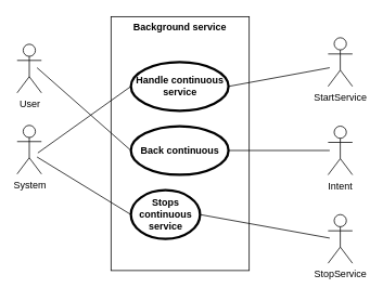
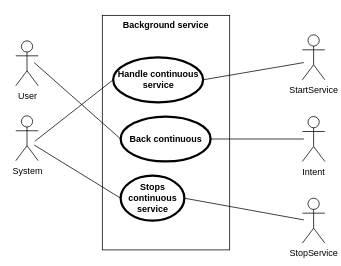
  <mxCell id="0" />
  <mxCell id="1" parent="0" />
  <mxCell id="2" value="User" style="shape=umlActor;verticalLabelPosition=bottom;labelBackgroundColor=#ffffff;verticalAlign=top;html=1;outlineConnect=0;" parent="1" vertex="1"><mxGeometry x="20.5" y="54" width="30" height="60" as="geometry" /></mxCell>
  <mxCell id="3" value="Background service" style="shape=rect;html=1;verticalAlign=top;fontStyle=1;whiteSpace=wrap;align=center;" parent="1" vertex="1"><mxGeometry x="136" y="20" width="170" height="313" as="geometry" /></mxCell>
- <mxCell id="4" value="Handle continuous service" style="shape=ellipse;html=1;strokeWidth=3;fontStyle=1;whiteSpace=wrap;align=center;perimeter=ellipsePerimeter;" parent="1" vertex="1"><mxGeometry x="160.5" y="76" width="120" height="60" as="geometry" /></mxCell>
+ <mxCell id="4" value="Handle continuous service" style="shape=ellipse;html=1;strokeWidth=3;fontStyle=1;whiteSpace=wrap;align=center;perimeter=ellipsePerimeter;" parent="1" vertex="1"><mxGeometry x="150.5" y="76" width="120" height="60" as="geometry" /></mxCell>
  <mxCell id="5" value="Back continuous" style="shape=ellipse;html=1;strokeWidth=3;fontStyle=1;whiteSpace=wrap;align=center;perimeter=ellipsePerimeter;" parent="1" vertex="1"><mxGeometry x="160.5" y="155" width="120" height="60" as="geometry" /></mxCell>
  <mxCell id="6" value="" style="edgeStyle=none;html=1;endArrow=none;verticalAlign=bottom;entryX=0;entryY=0.5;entryDx=0;entryDy=0;" parent="1" target="5" edge="1"><mxGeometry width="160" relative="1" as="geometry"><mxPoint x="45" y="83" as="sourcePoint" /><mxPoint x="195.5" y="210" as="targetPoint" /></mxGeometry></mxCell>
  <mxCell id="7" value="Intent" style="shape=umlActor;verticalLabelPosition=bottom;labelBackgroundColor=#ffffff;verticalAlign=top;html=1;outlineConnect=0;" parent="1" vertex="1"><mxGeometry x="403" y="155" width="30" height="60" as="geometry" /></mxCell>
  <mxCell id="8" value="" style="edgeStyle=none;html=1;endArrow=none;verticalAlign=bottom;exitX=1;exitY=0.5;exitDx=0;exitDy=0;" parent="1" source="5" edge="1"><mxGeometry width="160" relative="1" as="geometry"><mxPoint x="291" y="193" as="sourcePoint" /><mxPoint x="405" y="185" as="targetPoint" /></mxGeometry></mxCell>
  <mxCell id="9" value="StartService" style="shape=umlActor;verticalLabelPosition=bottom;labelBackgroundColor=#ffffff;verticalAlign=top;html=1;outlineConnect=0;" parent="1" vertex="1"><mxGeometry x="403" y="46" width="30" height="60" as="geometry" /></mxCell>
  <mxCell id="10" value="" style="edgeStyle=none;html=1;endArrow=none;verticalAlign=bottom;exitX=1;exitY=0.5;exitDx=0;exitDy=0;" parent="1" source="4" edge="1"><mxGeometry width="160" relative="1" as="geometry"><mxPoint x="285.5" y="180" as="sourcePoint" /><mxPoint x="405" y="83" as="targetPoint" /></mxGeometry></mxCell>
  <mxCell id="11" value="System" style="shape=umlActor;verticalLabelPosition=bottom;labelBackgroundColor=#ffffff;verticalAlign=top;html=1;outlineConnect=0;" parent="1" vertex="1"><mxGeometry x="20.5" y="154" width="30" height="60" as="geometry" /></mxCell>
  <mxCell id="12" value="" style="edgeStyle=none;html=1;endArrow=none;verticalAlign=bottom;entryX=0;entryY=0.5;entryDx=0;entryDy=0;" parent="1" target="4" edge="1"><mxGeometry width="160" relative="1" as="geometry"><mxPoint x="46" y="188" as="sourcePoint" /><mxPoint x="206" y="188" as="targetPoint" /></mxGeometry></mxCell>
  <mxCell id="13" value="Stops continuous service" style="shape=ellipse;html=1;strokeWidth=3;fontStyle=1;whiteSpace=wrap;align=center;perimeter=ellipsePerimeter;" vertex="1" parent="1"><mxGeometry x="160.5" y="234" width="85" height="60" as="geometry" /></mxCell>
  <mxCell id="14" value="StopService" style="shape=umlActor;verticalLabelPosition=bottom;labelBackgroundColor=#ffffff;verticalAlign=top;html=1;outlineConnect=0;" vertex="1" parent="1"><mxGeometry x="403" y="264" width="30" height="60" as="geometry" /></mxCell>
  <mxCell id="15" value="" style="edgeStyle=none;html=1;endArrow=none;verticalAlign=bottom;entryX=0;entryY=0.5;entryDx=0;entryDy=0;" edge="1" parent="1" target="13"><mxGeometry width="160" relative="1" as="geometry"><mxPoint x="45" y="193" as="sourcePoint" /><mxPoint x="275" y="293" as="targetPoint" /></mxGeometry></mxCell>
  <mxCell id="16" value="" style="edgeStyle=none;html=1;endArrow=none;verticalAlign=bottom;exitX=1;exitY=0.5;exitDx=0;exitDy=0;" edge="1" parent="1" source="13"><mxGeometry width="160" relative="1" as="geometry"><mxPoint x="315" y="293" as="sourcePoint" /><mxPoint x="405" y="293" as="targetPoint" /></mxGeometry></mxCell>
